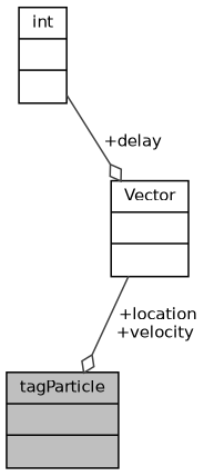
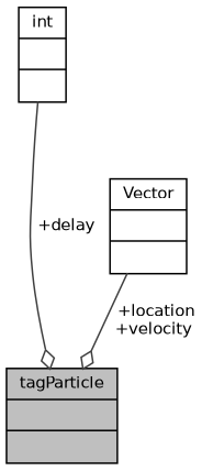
  digraph {
    node [color=black fillcolor=white fontname=Helvetica fontsize=10 shape=record style=filled]
    edge [arrowhead=odiamond color=grey25 fontname=Helvetica fontsize=10 labelfontname=Helvetica labelfontsize=10 style=solid]
    n1 [fillcolor=grey75 fontcolor=black height=0.2 label="{tagParticle\n||}" width=0.4]
    n2 [height=0.2 label="{Vector\n||}" width=0.4]
    n3 [height=0.2 label="{int\n||}" width=0.4]
    n2 -> n1 [label=" +location\n+velocity"]
-   n3 -> n2 [label=" +delay"]
+   n3 -> n1 [label=" +delay"]
  }
